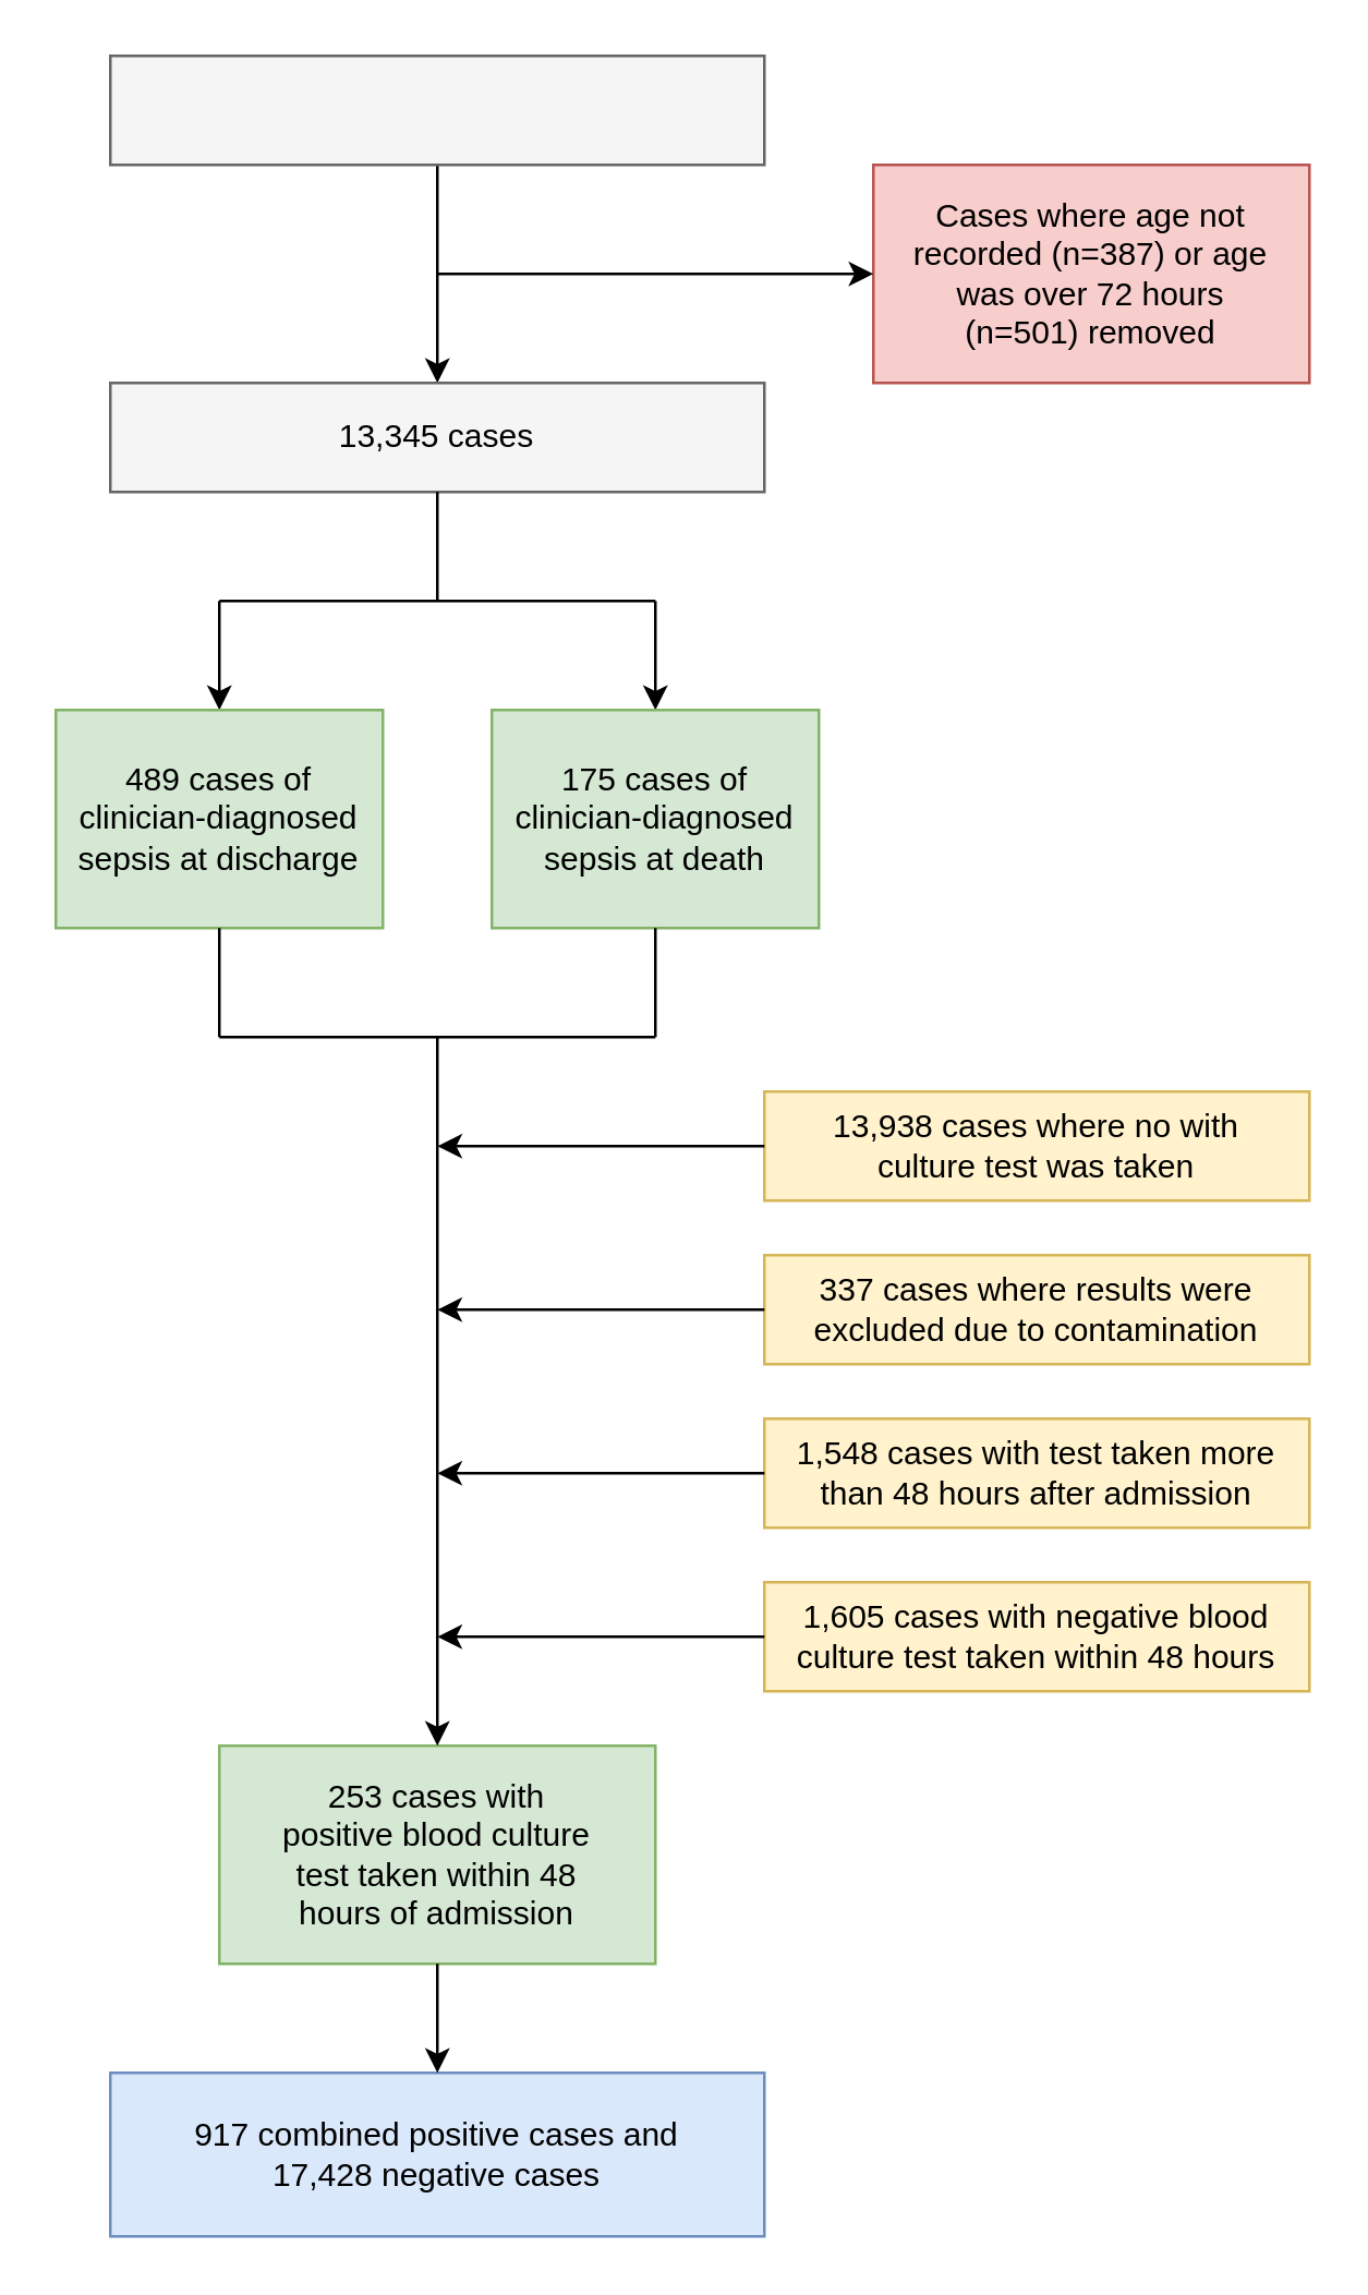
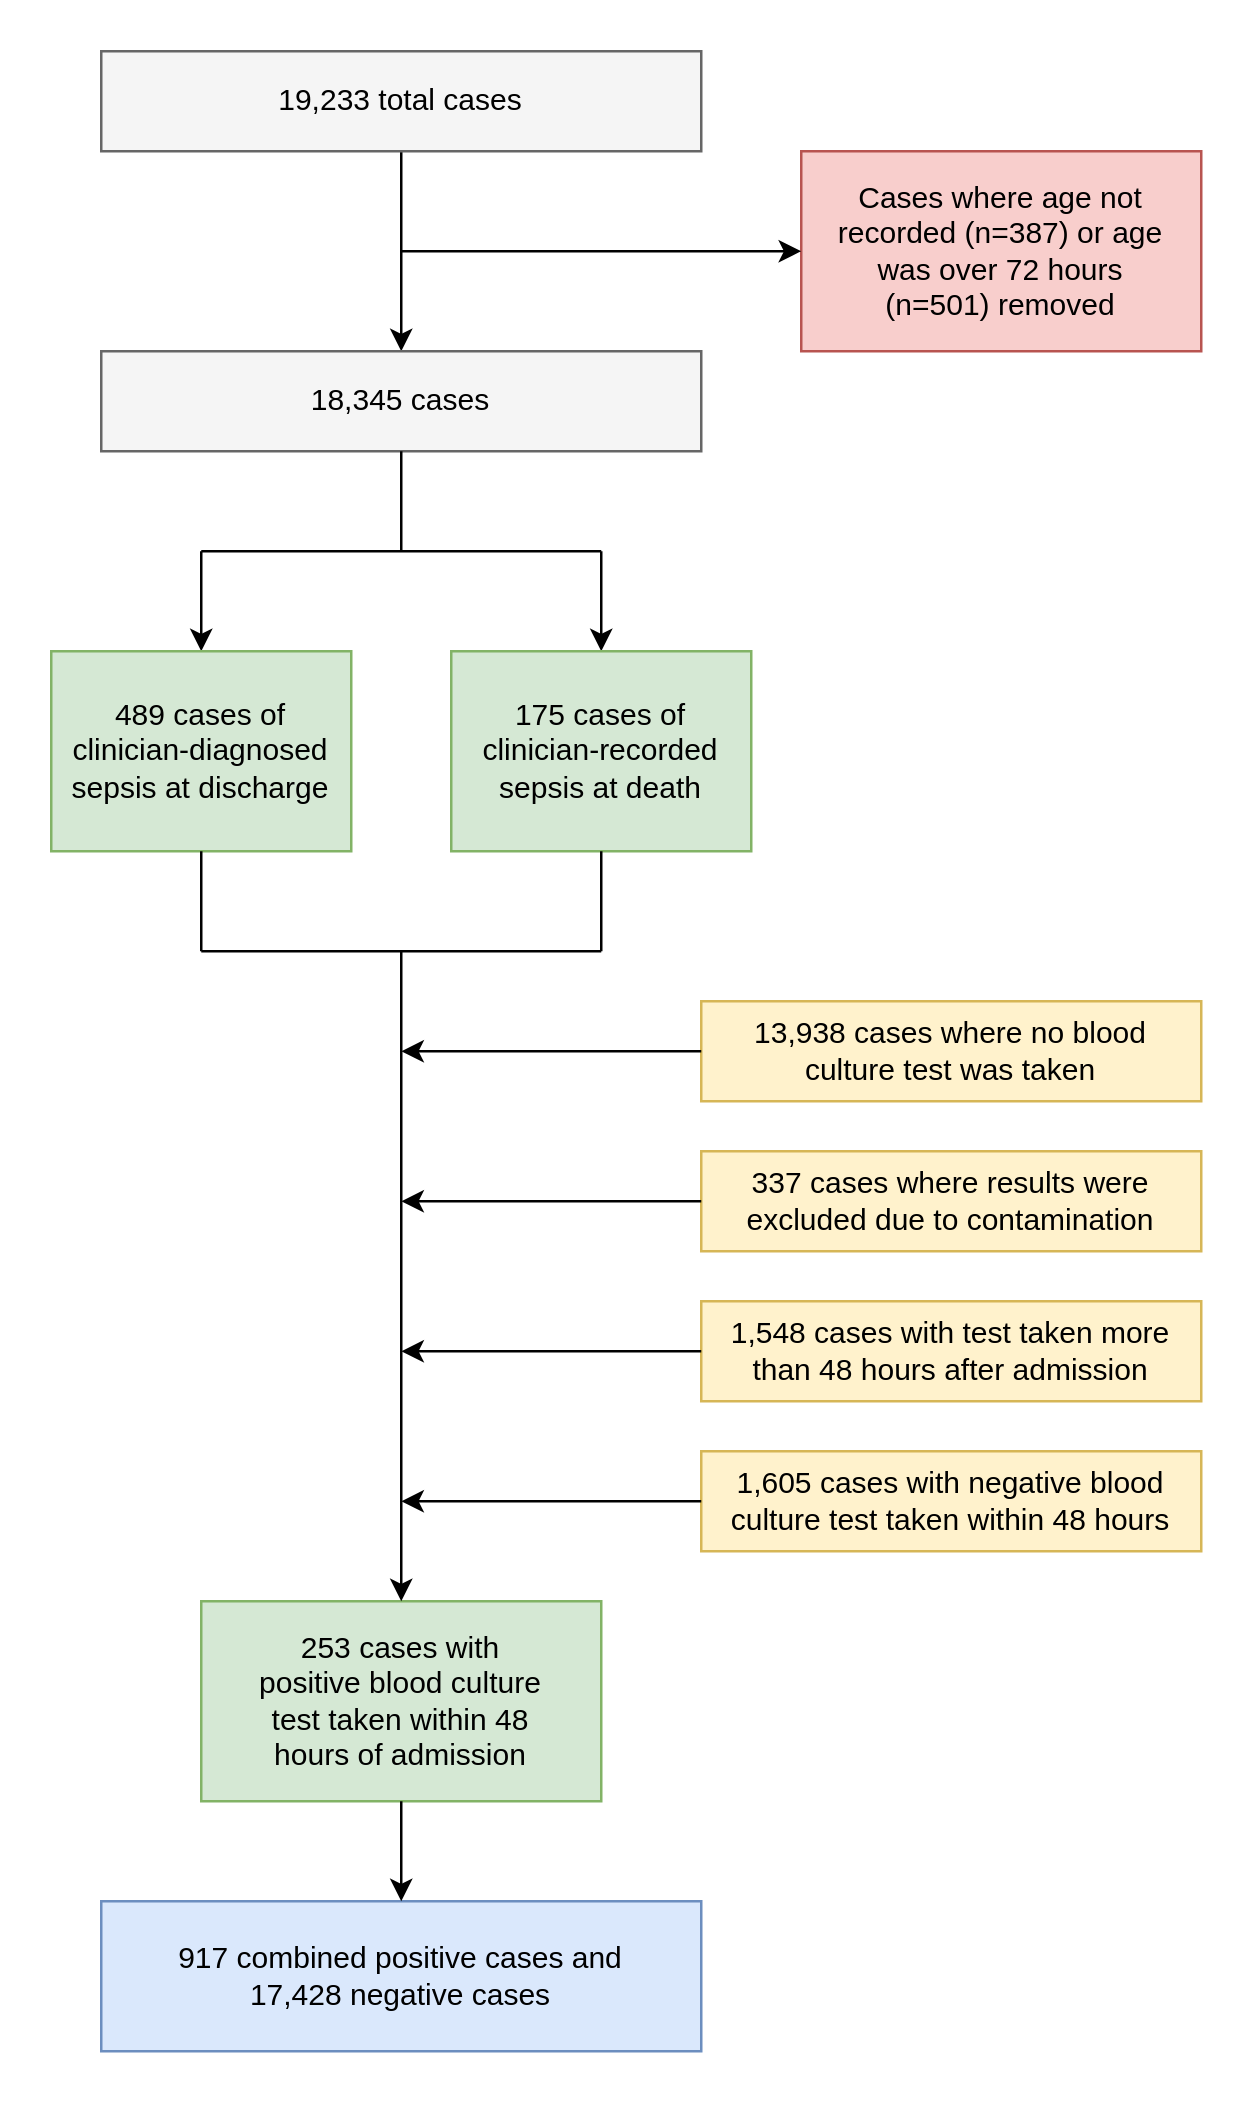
  <mxCell id="0" />
  <mxCell id="1" parent="0" />
  <mxCell id="2" value="" style="rounded=0;whiteSpace=wrap;html=1;fillColor=#d5e8d4;strokeColor=#82b366;" vertex="1" parent="1"><mxGeometry x="80" y="640" width="160" height="80" as="geometry" /></mxCell>
  <mxCell id="3" value="253 cases with positive blood culture test taken within 48 hours of admission" style="text;html=1;strokeColor=none;fillColor=none;align=center;verticalAlign=middle;whiteSpace=wrap;rounded=0;" vertex="1" parent="1"><mxGeometry x="100" y="640" width="120" height="80" as="geometry" /></mxCell>
  <mxCell id="4" value="" style="edgeStyle=orthogonalEdgeStyle;rounded=0;orthogonalLoop=1;jettySize=auto;html=1;" edge="1" parent="1" source="5" target="7"><mxGeometry relative="1" as="geometry" /></mxCell>
  <mxCell id="5" value="" style="rounded=0;whiteSpace=wrap;html=1;fillColor=#f5f5f5;fontColor=#333333;strokeColor=#666666;" vertex="1" parent="1"><mxGeometry x="40" y="20" width="240" height="40" as="geometry" /></mxCell>
+ <mxCell id="6" value="19,233 total cases" style="text;html=1;strokeColor=none;fillColor=none;align=center;verticalAlign=middle;whiteSpace=wrap;rounded=0;" vertex="1" parent="1"><mxGeometry x="100" y="25" width="120" height="30" as="geometry" /></mxCell>
  <mxCell id="7" value="" style="rounded=0;whiteSpace=wrap;html=1;fillColor=#f5f5f5;fontColor=#333333;strokeColor=#666666;" vertex="1" parent="1"><mxGeometry x="40" y="140" width="240" height="40" as="geometry" /></mxCell>
- <mxCell id="8" value="13,345 cases" style="text;html=1;strokeColor=none;fillColor=none;align=center;verticalAlign=middle;whiteSpace=wrap;rounded=0;" vertex="1" parent="1"><mxGeometry x="100" y="145" width="120" height="30" as="geometry" /></mxCell>
+ <mxCell id="8" value="18,345 cases" style="text;html=1;strokeColor=none;fillColor=none;align=center;verticalAlign=middle;whiteSpace=wrap;rounded=0;" vertex="1" parent="1"><mxGeometry x="100" y="145" width="120" height="30" as="geometry" /></mxCell>
  <mxCell id="9" value="" style="rounded=0;whiteSpace=wrap;html=1;fillColor=#f8cecc;strokeColor=#b85450;" vertex="1" parent="1"><mxGeometry x="320" y="60" width="160" height="80" as="geometry" /></mxCell>
  <mxCell id="10" value="Cases where age not recorded (n=387) or age was over 72 hours (n=501) removed" style="text;html=1;strokeColor=none;fillColor=none;align=center;verticalAlign=middle;whiteSpace=wrap;rounded=0;" vertex="1" parent="1"><mxGeometry x="330" y="60" width="140" height="80" as="geometry" /></mxCell>
  <mxCell id="11" value="" style="endArrow=classic;html=1;rounded=0;entryX=0;entryY=0.5;entryDx=0;entryDy=0;" edge="1" parent="1" target="9"><mxGeometry width="50" height="50" relative="1" as="geometry"><mxPoint x="160" y="100" as="sourcePoint" /><mxPoint x="160" y="100" as="targetPoint" /></mxGeometry></mxCell>
  <mxCell id="12" value="" style="endArrow=none;html=1;rounded=0;exitX=0.5;exitY=1;exitDx=0;exitDy=0;" edge="1" parent="1" source="7"><mxGeometry width="50" height="50" relative="1" as="geometry"><mxPoint x="350" y="360" as="sourcePoint" /><mxPoint x="160" y="220" as="targetPoint" /></mxGeometry></mxCell>
  <mxCell id="13" value="" style="endArrow=none;html=1;rounded=0;" edge="1" parent="1"><mxGeometry width="50" height="50" relative="1" as="geometry"><mxPoint x="80" y="220" as="sourcePoint" /><mxPoint x="240" y="220" as="targetPoint" /></mxGeometry></mxCell>
  <mxCell id="14" value="" style="endArrow=classic;html=1;rounded=0;" edge="1" parent="1"><mxGeometry width="50" height="50" relative="1" as="geometry"><mxPoint x="80" y="220" as="sourcePoint" /><mxPoint x="80" y="260" as="targetPoint" /></mxGeometry></mxCell>
  <mxCell id="15" value="" style="endArrow=classic;html=1;rounded=0;" edge="1" parent="1"><mxGeometry width="50" height="50" relative="1" as="geometry"><mxPoint x="240" y="220" as="sourcePoint" /><mxPoint x="240" y="260" as="targetPoint" /></mxGeometry></mxCell>
  <mxCell id="16" value="" style="rounded=0;whiteSpace=wrap;html=1;fillColor=#d5e8d4;strokeColor=#82b366;" vertex="1" parent="1"><mxGeometry x="20" y="260" width="120" height="80" as="geometry" /></mxCell>
  <mxCell id="17" value="" style="rounded=0;whiteSpace=wrap;html=1;fillColor=#d5e8d4;strokeColor=#82b366;" vertex="1" parent="1"><mxGeometry x="180" y="260" width="120" height="80" as="geometry" /></mxCell>
  <mxCell id="18" value="489 cases of clinician-diagnosed sepsis at discharge" style="text;html=1;strokeColor=none;fillColor=none;align=center;verticalAlign=middle;whiteSpace=wrap;rounded=0;" vertex="1" parent="1"><mxGeometry x="20" y="260" width="120" height="80" as="geometry" /></mxCell>
- <mxCell id="19" value="175 cases of clinician-diagnosed sepsis at death" style="text;html=1;strokeColor=none;fillColor=none;align=center;verticalAlign=middle;whiteSpace=wrap;rounded=0;" vertex="1" parent="1"><mxGeometry x="180" y="260" width="120" height="80" as="geometry" /></mxCell>
+ <mxCell id="19" value="175 cases of clinician-recorded sepsis at death" style="text;html=1;strokeColor=none;fillColor=none;align=center;verticalAlign=middle;whiteSpace=wrap;rounded=0;" vertex="1" parent="1"><mxGeometry x="180" y="260" width="120" height="80" as="geometry" /></mxCell>
  <mxCell id="20" value="" style="endArrow=none;html=1;rounded=0;exitX=0.5;exitY=1;exitDx=0;exitDy=0;" edge="1" parent="1" source="18"><mxGeometry width="50" height="50" relative="1" as="geometry"><mxPoint x="350" y="360" as="sourcePoint" /><mxPoint x="80" y="380" as="targetPoint" /></mxGeometry></mxCell>
  <mxCell id="21" value="" style="endArrow=none;html=1;rounded=0;exitX=0.5;exitY=1;exitDx=0;exitDy=0;" edge="1" parent="1" source="19"><mxGeometry width="50" height="50" relative="1" as="geometry"><mxPoint x="350" y="360" as="sourcePoint" /><mxPoint x="240" y="380" as="targetPoint" /></mxGeometry></mxCell>
  <mxCell id="22" value="" style="endArrow=none;html=1;rounded=0;" edge="1" parent="1"><mxGeometry width="50" height="50" relative="1" as="geometry"><mxPoint x="80" y="380" as="sourcePoint" /><mxPoint x="240" y="380" as="targetPoint" /></mxGeometry></mxCell>
  <mxCell id="23" value="" style="endArrow=classic;html=1;rounded=0;entryX=0.5;entryY=0;entryDx=0;entryDy=0;" edge="1" parent="1" target="3"><mxGeometry width="50" height="50" relative="1" as="geometry"><mxPoint x="160" y="380" as="sourcePoint" /><mxPoint x="159.5" y="500" as="targetPoint" /></mxGeometry></mxCell>
  <mxCell id="24" value="" style="rounded=0;whiteSpace=wrap;html=1;fillColor=#fff2cc;strokeColor=#d6b656;" vertex="1" parent="1"><mxGeometry x="280" y="400" width="200" height="40" as="geometry" /></mxCell>
- <mxCell id="25" value="13,938 cases where no with culture test was taken" style="text;html=1;strokeColor=none;fillColor=none;align=center;verticalAlign=middle;whiteSpace=wrap;rounded=0;" vertex="1" parent="1"><mxGeometry x="290" y="400" width="180" height="40" as="geometry" /></mxCell>
+ <mxCell id="25" value="13,938 cases where no blood culture test was taken" style="text;html=1;strokeColor=none;fillColor=none;align=center;verticalAlign=middle;whiteSpace=wrap;rounded=0;" vertex="1" parent="1"><mxGeometry x="290" y="400" width="180" height="40" as="geometry" /></mxCell>
  <mxCell id="26" value="" style="rounded=0;whiteSpace=wrap;html=1;fillColor=#fff2cc;strokeColor=#d6b656;" vertex="1" parent="1"><mxGeometry x="280" y="460" width="200" height="40" as="geometry" /></mxCell>
  <mxCell id="27" value="337 cases where results were excluded due to contamination" style="text;html=1;strokeColor=none;fillColor=none;align=center;verticalAlign=middle;whiteSpace=wrap;rounded=0;" vertex="1" parent="1"><mxGeometry x="290" y="440" width="180" height="80" as="geometry" /></mxCell>
  <mxCell id="28" value="" style="endArrow=classic;html=1;rounded=0;exitX=0;exitY=0.5;exitDx=0;exitDy=0;" edge="1" parent="1" source="24"><mxGeometry width="50" height="50" relative="1" as="geometry"><mxPoint x="350" y="360" as="sourcePoint" /><mxPoint x="160" y="420" as="targetPoint" /></mxGeometry></mxCell>
  <mxCell id="29" value="" style="endArrow=classic;html=1;rounded=0;exitX=0;exitY=0.5;exitDx=0;exitDy=0;" edge="1" parent="1" source="26"><mxGeometry width="50" height="50" relative="1" as="geometry"><mxPoint x="350" y="360" as="sourcePoint" /><mxPoint x="160" y="480" as="targetPoint" /></mxGeometry></mxCell>
  <mxCell id="30" value="" style="rounded=0;whiteSpace=wrap;html=1;fillColor=#dae8fc;strokeColor=#6c8ebf;" vertex="1" parent="1"><mxGeometry x="40" y="760" width="240" height="60" as="geometry" /></mxCell>
  <mxCell id="31" value="917 combined positive cases and 17,428 negative cases" style="text;html=1;strokeColor=none;fillColor=none;align=center;verticalAlign=middle;whiteSpace=wrap;rounded=0;" vertex="1" parent="1"><mxGeometry x="60" y="775" width="200" height="30" as="geometry" /></mxCell>
  <mxCell id="32" value="" style="endArrow=classic;html=1;rounded=0;exitX=0.5;exitY=1;exitDx=0;exitDy=0;entryX=0.5;entryY=0;entryDx=0;entryDy=0;" edge="1" parent="1" source="3" target="30"><mxGeometry width="50" height="50" relative="1" as="geometry"><mxPoint x="350" y="360" as="sourcePoint" /><mxPoint x="400" y="310" as="targetPoint" /></mxGeometry></mxCell>
  <mxCell id="33" value="" style="rounded=0;whiteSpace=wrap;html=1;fillColor=#fff2cc;strokeColor=#d6b656;" vertex="1" parent="1"><mxGeometry x="280" y="520" width="200" height="40" as="geometry" /></mxCell>
  <mxCell id="34" value="" style="rounded=0;whiteSpace=wrap;html=1;fillColor=#fff2cc;strokeColor=#d6b656;" vertex="1" parent="1"><mxGeometry x="280" y="580" width="200" height="40" as="geometry" /></mxCell>
  <mxCell id="35" value="1,548 cases with test taken more than 48 hours after admission" style="text;html=1;strokeColor=none;fillColor=none;align=center;verticalAlign=middle;whiteSpace=wrap;rounded=0;" vertex="1" parent="1"><mxGeometry x="290" y="520" width="180" height="40" as="geometry" /></mxCell>
  <mxCell id="36" value="1,605 cases with negative blood culture test taken within 48 hours" style="text;html=1;strokeColor=none;fillColor=none;align=center;verticalAlign=middle;whiteSpace=wrap;rounded=0;" vertex="1" parent="1"><mxGeometry x="290" y="580" width="180" height="40" as="geometry" /></mxCell>
  <mxCell id="37" value="" style="endArrow=classic;html=1;rounded=0;exitX=0;exitY=0.5;exitDx=0;exitDy=0;" edge="1" parent="1"><mxGeometry width="50" height="50" relative="1" as="geometry"><mxPoint x="280" y="540" as="sourcePoint" /><mxPoint x="160" y="540" as="targetPoint" /></mxGeometry></mxCell>
  <mxCell id="38" value="" style="endArrow=classic;html=1;rounded=0;exitX=0;exitY=0.5;exitDx=0;exitDy=0;" edge="1" parent="1"><mxGeometry width="50" height="50" relative="1" as="geometry"><mxPoint x="280" y="600" as="sourcePoint" /><mxPoint x="160" y="600" as="targetPoint" /></mxGeometry></mxCell>
